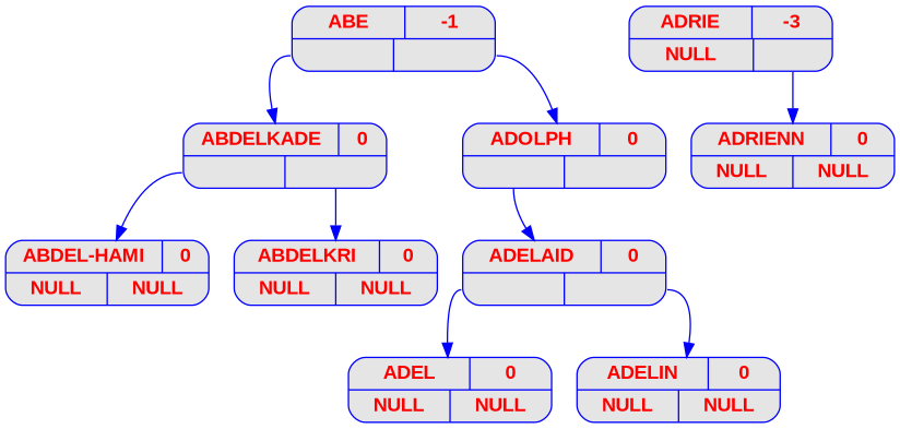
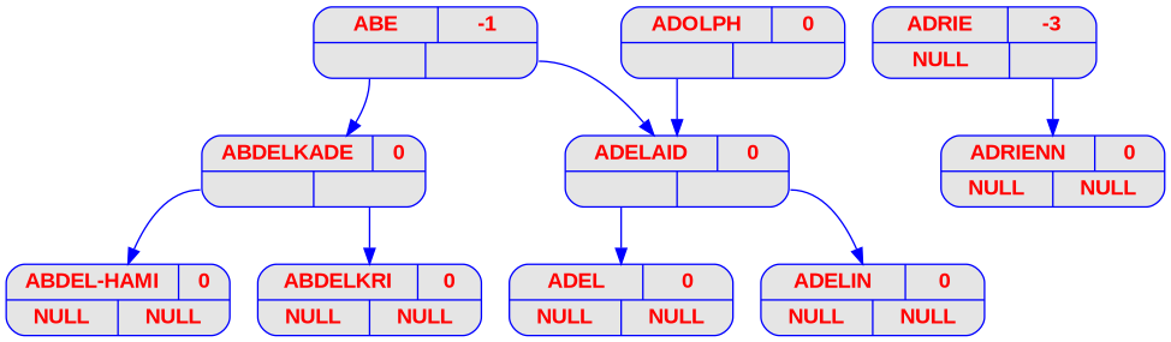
  digraph {
    node [color=blue fillcolor=grey90 fontcolor=red fontname="Arial bold" fontsize=14 shape=record style="rounded, filled"]
    edge [color=blue tailport=g]
    n1 [label="{{<c> ABE | <b> -1} | { <g> | <d>}}" width=2]
    n2 [label="{{<c> ABDELKADE | <b> 0} | { <g> | <d>}}" width=2]
    n3 [label="{{<c> ADOLPH | <b> 0} | { <g> | <d>}}" width=2]
    n4 [label="{{<c> ABDEL-HAMI | <b> 0} | { <g> NULL | <d> NULL}}" width=2]
    n5 [label="{{<c> ABDELKRI | <b> 0} | { <g> NULL | <d> NULL}}" width=2]
    n6 [label="{{<c> ADELAID | <b> 0} | { <g> | <d>}}" width=2]
    n7 [label="{{<c> ADEL | <b> 0} | { <g> NULL | <d> NULL}}" width=2]
    n8 [label="{{<c> ADELIN | <b> 0} | { <g> NULL | <d> NULL}}" width=2]
    n9 [label="{{<c> ADRIE | <b> -3} | { <g> NULL | <d> }}" width=2]
    n10 [label="{{<c> ADRIENN | <b> 0} | { <g> NULL | <d> NULL}}" width=2]
    n1 -> n2
-   n1 -> n3 [tailport=d]
+   n1 -> n6 [tailport=d]
    n2 -> n4
    n2 -> n5 [tailport=d]
    n3 -> n6
    n6 -> n7
    n6 -> n8 [tailport=d]
    n9 -> n10 [tailport=d]
  }
